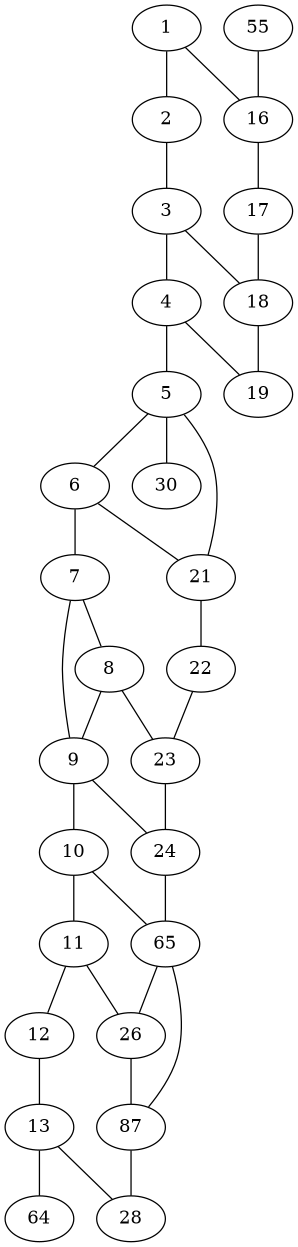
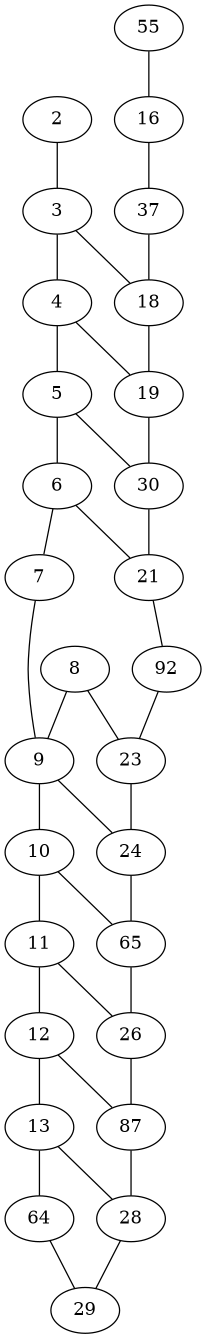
  graph {
-   1
    2
    16
    n4 [label=55]
    3
-   17
+   17 [label=37]
    4
    18
    5
    19
    6
    n12 [label=30]
    7
    21
    8
    9
-   22
+   22 [label=92]
    23
    10
    24
    11
    n22 [label=65]
    12
    26
    13
    n26 [label=87]
    n27 [label=64]
    28
-   1 -- 2
-   1 -- 16
+   29
    2 -- 3
    16 -- 17
    n4 -- 16
    3 -- 4
    3 -- 18
    17 -- 18
    4 -- 5
    4 -- 19
    18 -- 19
    5 -- 6
    5 -- n12
+   19 -- n12
    6 -- 7
    6 -- 21
-   5 -- 21
-   7 -- 8
+   n12 -- 21
    7 -- 9
    21 -- 22
    8 -- 9
    8 -- 23
    9 -- 10
    9 -- 24
    22 -- 23
    23 -- 24
    10 -- 11
    10 -- n22
    24 -- n22
    11 -- 12
    11 -- 26
    n22 -- 26
    12 -- 13
-   n22 -- n26
+   12 -- n26
    26 -- n26
    13 -- n27
    13 -- 28
    n26 -- 28
+   n27 -- 29
+   28 -- 29
  }
